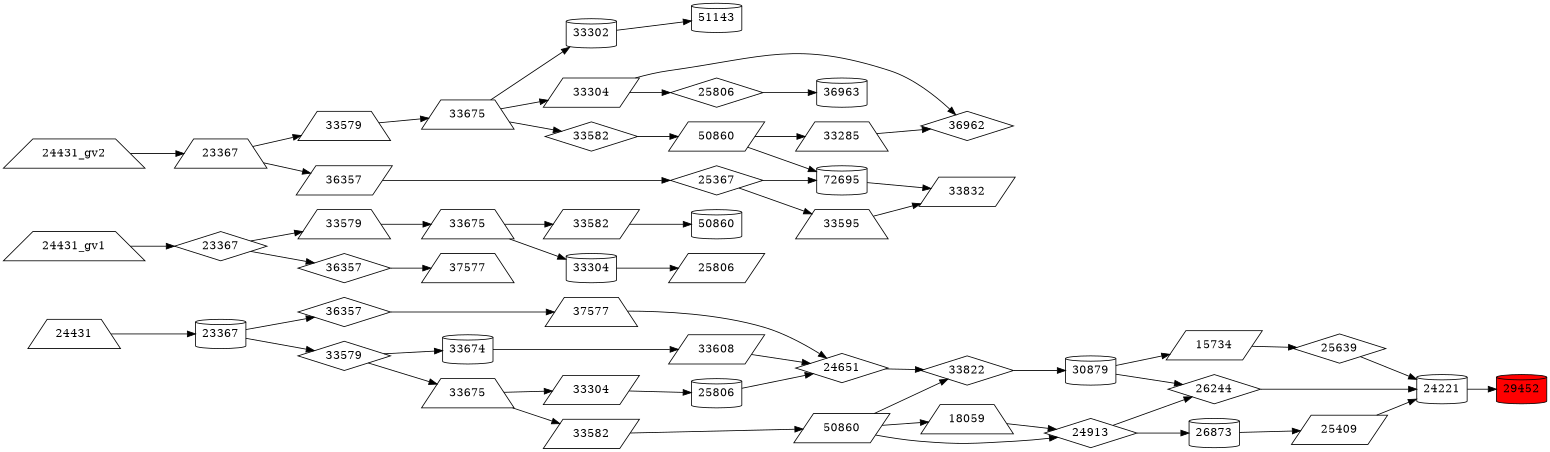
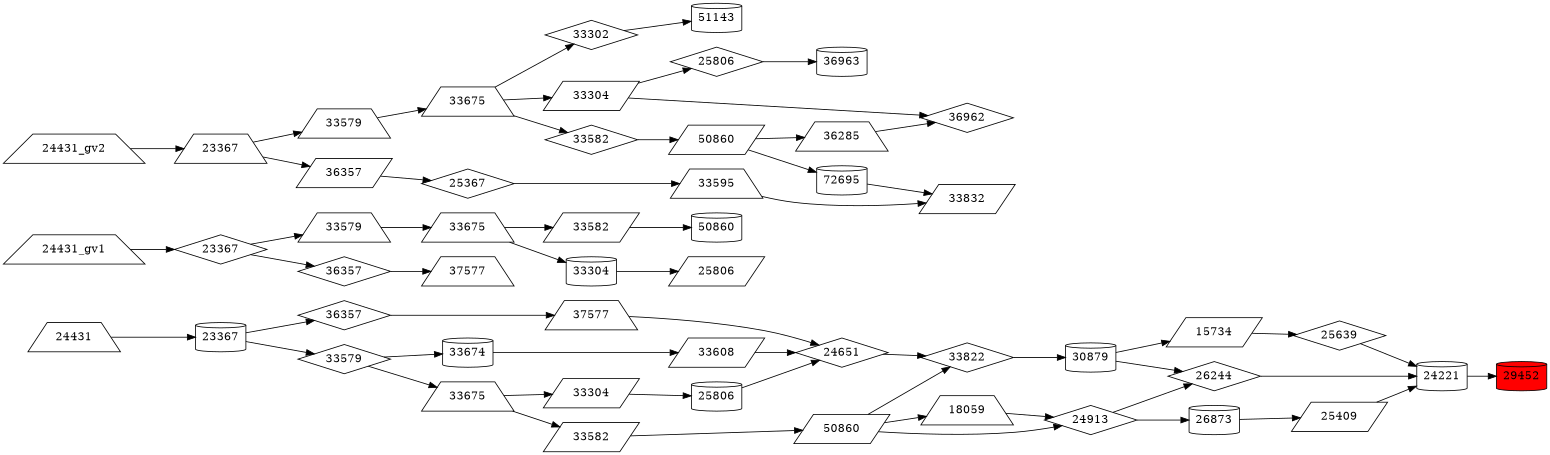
  strict digraph {
    rankdir=LR
    node [shape=trapezium]
    n1 [fillcolor=red label=29452 shape=cylinder style=filled]
    n2 [label=24221 shape=cylinder]
    n3 [label=26244 shape=diamond]
    n4 [label=25409 shape=parallelogram]
    n5 [label=25639 shape=diamond]
    n6 [label=24913 shape=diamond]
    n7 [label=26873 shape=cylinder]
    n8 [label=30879 shape=cylinder]
    n9 [label=15734 shape=parallelogram]
    n10 [label=18059]
    n11 [label=50860 shape=parallelogram]
    n12 [label=33822 shape=diamond]
    n13 [label=33582 shape=parallelogram]
    n14 [label=24651 shape=diamond]
    n15 [label=33675]
    n16 [label=33304 shape=parallelogram]
    n17 [label=25806 shape=cylinder]
    n18 [label=33608 shape=parallelogram]
    n19 [label=37577]
    n20 [label=33579 shape=diamond]
    n21 [label=33674 shape=cylinder]
    n22 [label=36357 shape=diamond]
    n23 [label=23367 shape=cylinder]
    n24 [label=24431]
    n25 [label=50860 shape=cylinder]
    n26 [label=33582 shape=parallelogram]
    n27 [label=33675]
    n28 [label=33304 shape=cylinder]
    n29 [label=25806 shape=parallelogram]
    n30 [label=33579]
    n31 [label=37577]
    n32 [label=36357 shape=diamond]
    n33 [label=23367 shape=diamond]
    "24431_gv1"
    n35 [label=36963 shape=cylinder]
    n36 [label=36962 shape=diamond]
    n37 [label=25806 shape=diamond]
    n38 [label=50860 shape=parallelogram]
-   n39 [label=33285]
+   n39 [label=36285]
    n40 [label=72695 shape=cylinder]
    n41 [label=33832 shape=parallelogram]
    n42 [label=33582 shape=diamond]
    n43 [label=33304 shape=parallelogram]
    n44 [label=51143 shape=cylinder]
-   n45 [label=33302 shape=cylinder]
+   n45 [label=33302 shape=diamond]
    n46 [label=33595]
    n47 [label=33675]
    n48 [label=25367 shape=diamond]
    n49 [label=33579]
    n50 [label=36357 shape=parallelogram]
    n51 [label=23367]
    "24431_gv2"
    subgraph sub_1 {
      n1
      n2
      n3
      n4
      n5
      n6
      n7
      n8
      n9
      n10
      n11
      n12
      n13
      n14
      n15
      n16
      n17
      n18
      n19
      n20
      n21
      n22
      n23
      n24
    }
    subgraph sub_2 {
      n25
      n26
      n27
      n28
      n29
      n30
      n31
      n32
      n33
      "24431_gv1"
    }
    subgraph sub_3 {
      n35
      n36
      n37
      n38
      n39
      n40
      n41
      n42
      n43
      n44
      n45
      n46
      n47
      n48
      n49
      n50
      n51
      "24431_gv2"
    }
    n2 -> n1
    n3 -> n2
    n4 -> n2
    n5 -> n2
    n6 -> n3
    n6 -> n7
    n7 -> n4
    n8 -> n3
    n8 -> n9
    n9 -> n5
    n10 -> n6
    n11 -> n6
    n11 -> n10
    n11 -> n12
    n12 -> n8
    n13 -> n11
    n14 -> n12
    n15 -> n13
    n15 -> n16
    n16 -> n17
    n17 -> n14
    n18 -> n14
    n19 -> n14
    n20 -> n15
    n20 -> n21
    n21 -> n18
    n22 -> n19
    n23 -> n20
    n23 -> n22
    n24 -> n23
    n26 -> n25
    n27 -> n26
    n27 -> n28
    n28 -> n29
    n30 -> n27
    n32 -> n31
    n33 -> n30
    n33 -> n32
    "24431_gv1" -> n33
    n37 -> n35
    n38 -> n39
    n38 -> n40
    n39 -> n36
    n40 -> n41
    n42 -> n38
    n43 -> n36
    n43 -> n37
    n45 -> n44
    n46 -> n41
    n47 -> n42
    n47 -> n43
    n47 -> n45
-   n48 -> n40
    n48 -> n46
    n49 -> n47
    n50 -> n48
    n51 -> n49
    n51 -> n50
    "24431_gv2" -> n51
  }
